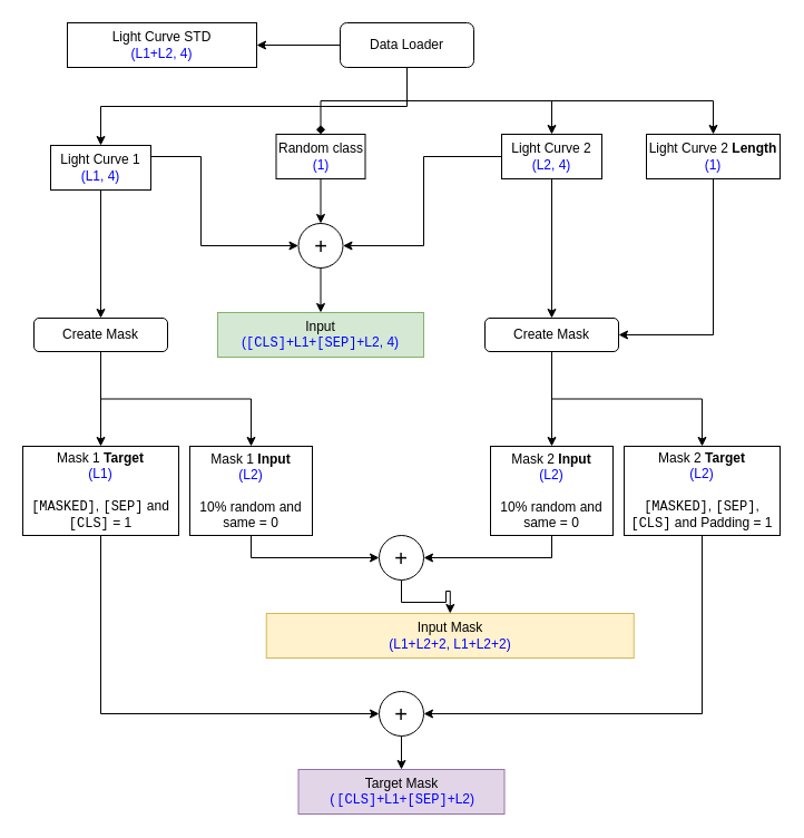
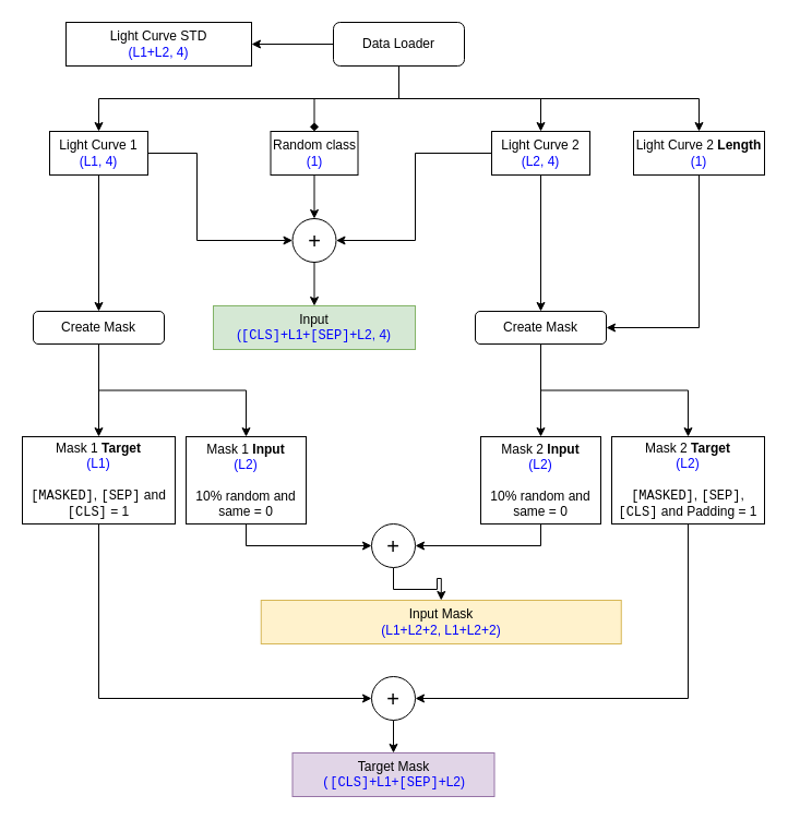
  <mxCell id="0" />
  <mxCell id="1" parent="0" />
  <mxCell id="2" style="edgeStyle=orthogonalEdgeStyle;rounded=0;orthogonalLoop=1;jettySize=auto;html=1;exitX=0.5;exitY=1;exitDx=0;exitDy=0;entryX=0.5;entryY=0;entryDx=0;entryDy=0;" edge="1" parent="1" source="7" target="35"><mxGeometry relative="1" as="geometry"><mxPoint x="455" y="120" as="targetPoint" /></mxGeometry></mxCell>
  <mxCell id="3" style="edgeStyle=orthogonalEdgeStyle;rounded=0;orthogonalLoop=1;jettySize=auto;html=1;exitX=0.5;exitY=1;exitDx=0;exitDy=0;" edge="1" parent="1" source="7" target="13"><mxGeometry relative="1" as="geometry" /></mxCell>
  <mxCell id="4" style="edgeStyle=orthogonalEdgeStyle;rounded=0;orthogonalLoop=1;jettySize=auto;html=1;exitX=0;exitY=0.5;exitDx=0;exitDy=0;entryX=1;entryY=0.5;entryDx=0;entryDy=0;" edge="1" parent="1" source="7" target="15"><mxGeometry relative="1" as="geometry" /></mxCell>
  <mxCell id="5" style="edgeStyle=orthogonalEdgeStyle;rounded=0;orthogonalLoop=1;jettySize=auto;html=1;exitX=0.5;exitY=1;exitDx=0;exitDy=0;entryX=0.5;entryY=0;entryDx=0;entryDy=0;endArrow=diamond;" edge="1" parent="1" source="7" target="33"><mxGeometry relative="1" as="geometry" /></mxCell>
  <mxCell id="6" style="edgeStyle=orthogonalEdgeStyle;rounded=0;orthogonalLoop=1;jettySize=auto;html=1;exitX=0.5;exitY=1;exitDx=0;exitDy=0;entryX=0.5;entryY=0;entryDx=0;entryDy=0;" edge="1" parent="1" source="7" target="10"><mxGeometry relative="1" as="geometry" /></mxCell>
  <mxCell id="7" value="Data Loader" style="rounded=1;whiteSpace=wrap;html=1;" vertex="1" parent="1"><mxGeometry x="305" y="20" width="120" height="40" as="geometry" /></mxCell>
  <mxCell id="8" style="edgeStyle=orthogonalEdgeStyle;rounded=0;orthogonalLoop=1;jettySize=auto;html=1;exitX=1;exitY=0.5;exitDx=0;exitDy=0;entryX=0;entryY=0.5;entryDx=0;entryDy=0;" edge="1" parent="1" source="10" target="31"><mxGeometry relative="1" as="geometry"><Array as="points"><mxPoint x="180" y="140" /><mxPoint x="180" y="220" /></Array></mxGeometry></mxCell>
  <mxCell id="9" style="edgeStyle=orthogonalEdgeStyle;rounded=0;orthogonalLoop=1;jettySize=auto;html=1;exitX=0.5;exitY=1;exitDx=0;exitDy=0;" edge="1" parent="1" source="10" target="21"><mxGeometry relative="1" as="geometry" /></mxCell>
- <mxCell id="10" value="&lt;div&gt;Light Curve 1&lt;br&gt;&lt;/div&gt;&lt;div&gt;&lt;font color=&quot;#0000FF&quot;&gt;(L1, 4)&lt;/font&gt;&lt;br&gt;&lt;/div&gt;" style="rounded=0;whiteSpace=wrap;html=1;" vertex="1" parent="1"><mxGeometry x="45" y="130" width="90" height="40" as="geometry" /></mxCell>
+ <mxCell id="10" value="&lt;div&gt;Light Curve 1&lt;br&gt;&lt;/div&gt;&lt;div&gt;&lt;font color=&quot;#0000FF&quot;&gt;(L1, 4)&lt;/font&gt;&lt;br&gt;&lt;/div&gt;" style="rounded=0;whiteSpace=wrap;html=1;" vertex="1" parent="1"><mxGeometry x="45" y="120" width="90" height="40" as="geometry" /></mxCell>
  <mxCell id="11" style="edgeStyle=orthogonalEdgeStyle;rounded=0;orthogonalLoop=1;jettySize=auto;html=1;exitX=0;exitY=0.5;exitDx=0;exitDy=0;entryX=1;entryY=0.5;entryDx=0;entryDy=0;" edge="1" parent="1" source="35" target="31"><mxGeometry relative="1" as="geometry"><mxPoint x="410" y="140" as="sourcePoint" /><Array as="points"><mxPoint x="380" y="140" /><mxPoint x="380" y="220" /></Array></mxGeometry></mxCell>
  <mxCell id="12" style="edgeStyle=orthogonalEdgeStyle;rounded=0;orthogonalLoop=1;jettySize=auto;html=1;exitX=0.5;exitY=1;exitDx=0;exitDy=0;entryX=1;entryY=0.5;entryDx=0;entryDy=0;" edge="1" parent="1" source="13" target="18"><mxGeometry relative="1" as="geometry" /></mxCell>
  <mxCell id="13" value="&lt;div&gt;Light Curve 2 &lt;b&gt;Length&lt;/b&gt;&lt;/div&gt;&lt;div&gt;&lt;font color=&quot;#0000FF&quot;&gt;(1)&lt;/font&gt;&lt;br&gt;&lt;/div&gt;" style="rounded=0;whiteSpace=wrap;html=1;" vertex="1" parent="1"><mxGeometry x="580" y="120" width="120" height="40" as="geometry" /></mxCell>
  <mxCell id="14" style="edgeStyle=orthogonalEdgeStyle;rounded=0;orthogonalLoop=1;jettySize=auto;html=1;exitX=0.5;exitY=1;exitDx=0;exitDy=0;entryX=0.5;entryY=0;entryDx=0;entryDy=0;" edge="1" parent="1" source="33" target="31"><mxGeometry relative="1" as="geometry" /></mxCell>
  <mxCell id="15" value="&lt;div&gt;Light Curve STD&lt;/div&gt;&lt;div&gt;&lt;font color=&quot;#0000FF&quot;&gt;(L1+L2, 4)&lt;/font&gt;&lt;br&gt;&lt;/div&gt;" style="rounded=0;whiteSpace=wrap;html=1;" vertex="1" parent="1"><mxGeometry x="60" y="20" width="170" height="40" as="geometry" /></mxCell>
  <mxCell id="16" style="edgeStyle=orthogonalEdgeStyle;rounded=0;orthogonalLoop=1;jettySize=auto;html=1;exitX=0.5;exitY=1;exitDx=0;exitDy=0;entryX=0.5;entryY=0;entryDx=0;entryDy=0;" edge="1" parent="1" source="18" target="29"><mxGeometry relative="1" as="geometry" /></mxCell>
  <mxCell id="17" style="edgeStyle=orthogonalEdgeStyle;rounded=0;orthogonalLoop=1;jettySize=auto;html=1;exitX=0.5;exitY=1;exitDx=0;exitDy=0;entryX=0.5;entryY=0;entryDx=0;entryDy=0;" edge="1" parent="1" source="18" target="27"><mxGeometry relative="1" as="geometry" /></mxCell>
  <mxCell id="18" value="Create Mask" style="rounded=1;whiteSpace=wrap;html=1;" vertex="1" parent="1"><mxGeometry x="435" y="285" width="120" height="30" as="geometry" /></mxCell>
  <mxCell id="19" style="edgeStyle=orthogonalEdgeStyle;rounded=0;orthogonalLoop=1;jettySize=auto;html=1;exitX=0.5;exitY=1;exitDx=0;exitDy=0;entryX=0.5;entryY=0;entryDx=0;entryDy=0;" edge="1" parent="1" source="21" target="23"><mxGeometry relative="1" as="geometry" /></mxCell>
  <mxCell id="20" style="edgeStyle=orthogonalEdgeStyle;rounded=0;orthogonalLoop=1;jettySize=auto;html=1;exitX=0.5;exitY=1;exitDx=0;exitDy=0;entryX=0.5;entryY=0;entryDx=0;entryDy=0;" edge="1" parent="1" source="21" target="25"><mxGeometry relative="1" as="geometry" /></mxCell>
  <mxCell id="21" value="Create Mask" style="rounded=1;whiteSpace=wrap;html=1;" vertex="1" parent="1"><mxGeometry x="30" y="285" width="120" height="30" as="geometry" /></mxCell>
  <mxCell id="22" style="edgeStyle=orthogonalEdgeStyle;rounded=0;orthogonalLoop=1;jettySize=auto;html=1;exitX=0.5;exitY=1;exitDx=0;exitDy=0;entryX=0;entryY=0.5;entryDx=0;entryDy=0;" edge="1" parent="1" source="23" target="41"><mxGeometry relative="1" as="geometry" /></mxCell>
  <mxCell id="23" value="&lt;div&gt;Mask 1 &lt;b&gt;Target&lt;/b&gt;&lt;br&gt;&lt;/div&gt;&lt;div&gt;&lt;font color=&quot;#0000FF&quot;&gt;(L1)&lt;/font&gt;&lt;/div&gt;&lt;div&gt;&lt;br&gt;&lt;/div&gt;&lt;div&gt;&lt;font face=&quot;Courier New&quot;&gt;[MASKED]&lt;/font&gt;, &lt;font face=&quot;Courier New&quot;&gt;[SEP]&lt;/font&gt; and &lt;font face=&quot;Courier New&quot;&gt;[CLS]&lt;/font&gt; = 1&lt;br&gt;&lt;/div&gt;" style="rounded=0;whiteSpace=wrap;html=1;" vertex="1" parent="1"><mxGeometry x="20" y="400" width="140" height="80" as="geometry" /></mxCell>
  <mxCell id="24" style="edgeStyle=orthogonalEdgeStyle;rounded=0;orthogonalLoop=1;jettySize=auto;html=1;exitX=0.5;exitY=1;exitDx=0;exitDy=0;entryX=0;entryY=0.5;entryDx=0;entryDy=0;" edge="1" parent="1" source="25" target="37"><mxGeometry relative="1" as="geometry" /></mxCell>
  <mxCell id="25" value="&lt;div&gt;Mask 1 &lt;b&gt;Input&lt;/b&gt;&lt;br&gt;&lt;/div&gt;&lt;div&gt;&lt;font color=&quot;#0000FF&quot;&gt;(L2)&lt;/font&gt;&lt;br&gt;&lt;/div&gt;&lt;div&gt;&lt;br&gt;&lt;/div&gt;&lt;div&gt;10% random and same = 0&lt;br&gt;&lt;/div&gt;" style="rounded=0;whiteSpace=wrap;html=1;" vertex="1" parent="1"><mxGeometry x="170" y="400" width="110" height="80" as="geometry" /></mxCell>
  <mxCell id="26" style="edgeStyle=orthogonalEdgeStyle;rounded=0;orthogonalLoop=1;jettySize=auto;html=1;exitX=0.5;exitY=1;exitDx=0;exitDy=0;entryX=1;entryY=0.5;entryDx=0;entryDy=0;" edge="1" parent="1" source="27" target="41"><mxGeometry relative="1" as="geometry" /></mxCell>
  <mxCell id="27" value="&lt;div&gt;Mask 2 &lt;b&gt;Target&lt;/b&gt;&lt;br&gt;&lt;/div&gt;&lt;div&gt;&lt;font color=&quot;#0000FF&quot;&gt;(L2)&lt;/font&gt;&lt;/div&gt;&lt;div&gt;&lt;br&gt;&lt;/div&gt;&lt;div&gt;&lt;font face=&quot;Courier New&quot;&gt;[MASKED]&lt;/font&gt;, &lt;font face=&quot;Courier New&quot;&gt;[SEP]&lt;/font&gt;, &lt;font face=&quot;Courier New&quot;&gt;[CLS]&lt;/font&gt; and Padding = 1 &lt;br&gt;&lt;/div&gt;" style="rounded=0;whiteSpace=wrap;html=1;" vertex="1" parent="1"><mxGeometry x="560" y="400" width="140" height="80" as="geometry" /></mxCell>
  <mxCell id="28" style="edgeStyle=orthogonalEdgeStyle;rounded=0;orthogonalLoop=1;jettySize=auto;html=1;exitX=0.5;exitY=1;exitDx=0;exitDy=0;entryX=1;entryY=0.5;entryDx=0;entryDy=0;" edge="1" parent="1" source="29" target="37"><mxGeometry relative="1" as="geometry" /></mxCell>
  <mxCell id="29" value="&lt;div&gt;Mask 2 &lt;b&gt;Input&lt;/b&gt;&lt;br&gt;&lt;/div&gt;&lt;div&gt;&lt;font color=&quot;#0000FF&quot;&gt;(L2)&lt;/font&gt;&lt;br&gt;&lt;/div&gt;&lt;div&gt;&lt;br&gt;&lt;/div&gt;&lt;div&gt;10% random and same = 0&lt;br&gt;&lt;/div&gt;" style="rounded=0;whiteSpace=wrap;html=1;" vertex="1" parent="1"><mxGeometry x="440" y="400" width="110" height="80" as="geometry" /></mxCell>
  <mxCell id="30" style="edgeStyle=orthogonalEdgeStyle;rounded=0;orthogonalLoop=1;jettySize=auto;html=1;exitX=0.5;exitY=1;exitDx=0;exitDy=0;entryX=0.5;entryY=0;entryDx=0;entryDy=0;" edge="1" parent="1" source="31" target="32"><mxGeometry relative="1" as="geometry" /></mxCell>
  <mxCell id="31" value="&lt;font style=&quot;font-size: 20px&quot;&gt;+&lt;/font&gt;" style="ellipse;whiteSpace=wrap;html=1;aspect=fixed;" vertex="1" parent="1"><mxGeometry x="267.5" y="200" width="40" height="40" as="geometry" /></mxCell>
  <mxCell id="32" value="&lt;div&gt;Input&lt;br&gt;&lt;/div&gt;&lt;div&gt;&lt;font color=&quot;#0000FF&quot;&gt;(&lt;font face=&quot;Courier New&quot;&gt;[CLS]&lt;/font&gt;+L1+&lt;font face=&quot;Courier New&quot;&gt;[SEP]&lt;/font&gt;+&lt;/font&gt;&lt;font color=&quot;#0000FF&quot;&gt;L2, 4)&lt;/font&gt;&lt;br&gt;&lt;/div&gt;" style="rounded=0;whiteSpace=wrap;html=1;fillColor=#d5e8d4;strokeColor=#82b366;" vertex="1" parent="1"><mxGeometry x="195" y="280" width="185" height="40" as="geometry" /></mxCell>
  <mxCell id="33" value="&lt;div&gt;Random class&lt;/div&gt;&lt;div&gt;&lt;font color=&quot;#0000FF&quot;&gt;(1)&lt;/font&gt;&lt;br&gt;&lt;/div&gt;" style="rounded=0;whiteSpace=wrap;html=1;" vertex="1" parent="1"><mxGeometry x="247.5" y="120" width="80" height="40" as="geometry" /></mxCell>
  <mxCell id="34" style="edgeStyle=orthogonalEdgeStyle;rounded=0;orthogonalLoop=1;jettySize=auto;html=1;exitX=0.5;exitY=1;exitDx=0;exitDy=0;entryX=0.5;entryY=0;entryDx=0;entryDy=0;" edge="1" parent="1" source="35" target="18"><mxGeometry relative="1" as="geometry" /></mxCell>
  <mxCell id="35" value="&lt;div&gt;Light Curve 2&lt;br&gt;&lt;/div&gt;&lt;div&gt;&lt;font color=&quot;#0000FF&quot;&gt;(L2, 4)&lt;/font&gt;&lt;br&gt;&lt;/div&gt;" style="rounded=0;whiteSpace=wrap;html=1;" vertex="1" parent="1"><mxGeometry x="450" y="120" width="90" height="40" as="geometry" /></mxCell>
  <mxCell id="36" style="edgeStyle=orthogonalEdgeStyle;rounded=0;orthogonalLoop=1;jettySize=auto;html=1;exitX=0.5;exitY=1;exitDx=0;exitDy=0;entryX=0.5;entryY=0;entryDx=0;entryDy=0;" edge="1" parent="1" source="37" target="38"><mxGeometry relative="1" as="geometry" /></mxCell>
  <mxCell id="37" value="&lt;font style=&quot;font-size: 20px&quot;&gt;+&lt;/font&gt;" style="ellipse;whiteSpace=wrap;html=1;aspect=fixed;" vertex="1" parent="1"><mxGeometry x="340" y="480" width="40" height="40" as="geometry" /></mxCell>
  <mxCell id="38" value="&lt;div&gt;Input Mask&lt;br&gt;&lt;/div&gt;&lt;div&gt;&lt;font color=&quot;#0000FF&quot;&gt;(L1+&lt;/font&gt;&lt;font color=&quot;#0000FF&quot;&gt;L2+2, L&lt;/font&gt;&lt;font color=&quot;#0000FF&quot;&gt;&lt;font color=&quot;#0000FF&quot;&gt;1+&lt;/font&gt;&lt;font color=&quot;#0000FF&quot;&gt;L2+2&lt;/font&gt;)&lt;/font&gt;&lt;br&gt;&lt;/div&gt;" style="rounded=0;whiteSpace=wrap;html=1;fillColor=#fff2cc;strokeColor=#d6b656;" vertex="1" parent="1"><mxGeometry x="238.75" y="550" width="330" height="40" as="geometry" /></mxCell>
  <mxCell id="39" value="&lt;div&gt;Target Mask&lt;br&gt;&lt;/div&gt;&lt;div&gt;&lt;font color=&quot;#0000FF&quot;&gt;&lt;font face=&quot;Courier New&quot;&gt;([CLS]&lt;/font&gt;+L1+&lt;font face=&quot;Courier New&quot;&gt;[SEP]&lt;/font&gt;+&lt;/font&gt;&lt;font color=&quot;#0000FF&quot;&gt;L2)&lt;/font&gt;&lt;/div&gt;" style="rounded=0;whiteSpace=wrap;html=1;fillColor=#e1d5e7;strokeColor=#9673a6;" vertex="1" parent="1"><mxGeometry x="267.5" y="690" width="185" height="40" as="geometry" /></mxCell>
  <mxCell id="40" style="edgeStyle=orthogonalEdgeStyle;rounded=0;orthogonalLoop=1;jettySize=auto;html=1;exitX=0.5;exitY=1;exitDx=0;exitDy=0;" edge="1" parent="1" source="41" target="39"><mxGeometry relative="1" as="geometry" /></mxCell>
  <mxCell id="41" value="&lt;font style=&quot;font-size: 20px&quot;&gt;+&lt;/font&gt;" style="ellipse;whiteSpace=wrap;html=1;aspect=fixed;" vertex="1" parent="1"><mxGeometry x="340" y="620" width="40" height="40" as="geometry" /></mxCell>
